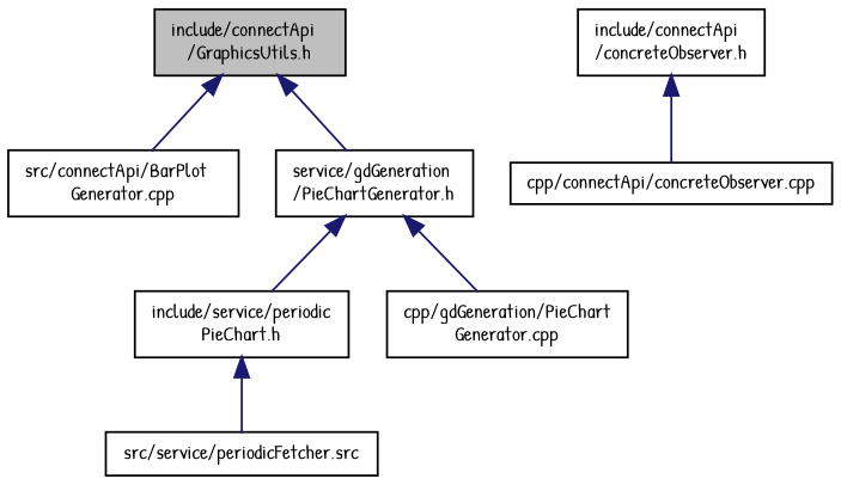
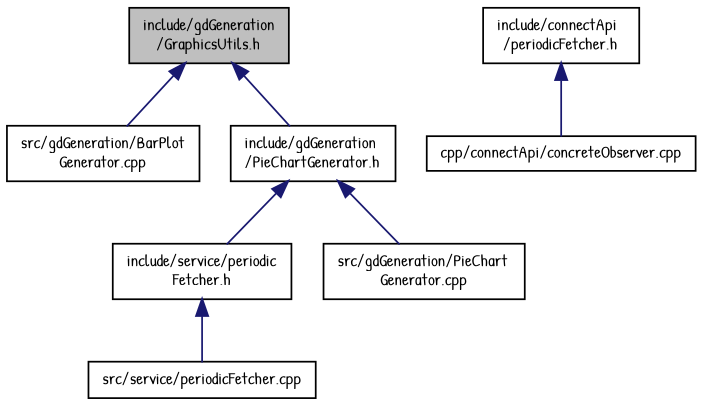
  digraph {
    fontname="Patrick Hand"
    node [color=black fillcolor=white fontname="Patrick Hand" fontsize=10 shape=record style=filled]
    edge [color=midnightblue dir=back fontname="Patrick Hand" fontsize=10 labelfontname=Helvetica labelfontsize=10 style=solid]
-   n1 [fillcolor=grey75 fontcolor=black height=0.2 label="include/connectApi\l/GraphicsUtils.h" width=0.4]
-   n2 [height=0.2 label="src/connectApi/BarPlot\lGenerator.cpp" width=0.4]
-   n3 [height=0.2 label="service/gdGeneration\l/PieChartGenerator.h" width=0.4]
-   n4 [height=0.2 label="include/service/periodic\lPieChart.h" width=0.4]
-   n5 [height=0.2 label="cpp/gdGeneration/PieChart\lGenerator.cpp" width=0.4]
-   n6 [height=0.2 label="include/connectApi\l/concreteObserver.h" width=0.4]
+   n1 [fillcolor=grey75 fontcolor=black height=0.2 label="include/gdGeneration\l/GraphicsUtils.h" width=0.4]
+   n2 [height=0.2 label="src/gdGeneration/BarPlot\lGenerator.cpp" width=0.4]
+   n3 [height=0.2 label="include/gdGeneration\l/PieChartGenerator.h" width=0.4]
+   n4 [height=0.2 label="include/service/periodic\lFetcher.h" width=0.4]
+   n5 [height=0.2 label="src/gdGeneration/PieChart\lGenerator.cpp" width=0.4]
+   n6 [height=0.2 label="include/connectApi\l/periodicFetcher.h" width=0.4]
    n7 [height=0.2 label="cpp/connectApi/concreteObserver.cpp" width=0.4]
-   n8 [height=0.2 label="src/service/periodicFetcher.src" width=0.4]
+   n8 [height=0.2 label="src/service/periodicFetcher.cpp" width=0.4]
    n1 -> n2
    n1 -> n3
    n3 -> n4
    n3 -> n5
    n4 -> n8
    n6 -> n7
  }
